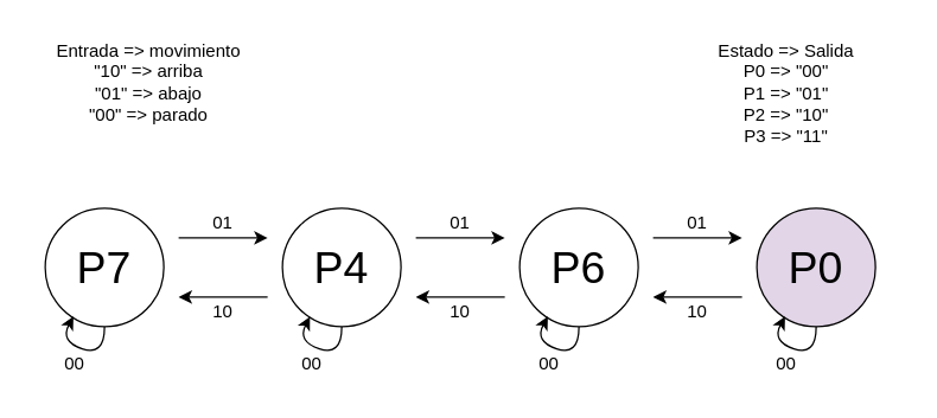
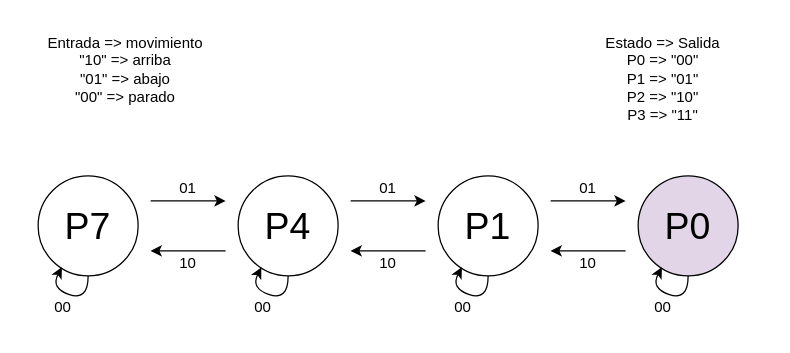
  <mxCell id="0" />
  <mxCell id="1" parent="0" />
  <mxCell id="2" value="&lt;font style=&quot;font-size: 30px;&quot;&gt;P7&lt;/font&gt;" style="ellipse;whiteSpace=wrap;html=1;aspect=fixed;" vertex="1" parent="1"><mxGeometry x="30" y="140" width="80" height="80" as="geometry" /></mxCell>
  <mxCell id="3" value="&lt;font style=&quot;font-size: 30px;&quot;&gt;P4&lt;/font&gt;" style="ellipse;whiteSpace=wrap;html=1;aspect=fixed;" vertex="1" parent="1"><mxGeometry x="190" y="140" width="80" height="80" as="geometry" /></mxCell>
- <mxCell id="4" value="&lt;span style=&quot;font-size: 30px;&quot;&gt;P6&lt;/span&gt;" style="ellipse;whiteSpace=wrap;html=1;aspect=fixed;" vertex="1" parent="1"><mxGeometry x="350" y="140" width="80" height="80" as="geometry" /></mxCell>
+ <mxCell id="4" value="&lt;span style=&quot;font-size: 30px;&quot;&gt;P1&lt;/span&gt;" style="ellipse;whiteSpace=wrap;html=1;aspect=fixed;" vertex="1" parent="1"><mxGeometry x="350" y="140" width="80" height="80" as="geometry" /></mxCell>
  <mxCell id="5" value="&lt;font style=&quot;font-size: 30px;&quot;&gt;P0&lt;/font&gt;" style="ellipse;whiteSpace=wrap;html=1;aspect=fixed;fillColor=#e1d5e7;" vertex="1" parent="1"><mxGeometry x="510" y="140" width="80" height="80" as="geometry" /></mxCell>
  <mxCell id="6" value="" style="endArrow=classic;html=1;rounded=0;" edge="1" parent="1"><mxGeometry width="50" height="50" relative="1" as="geometry"><mxPoint x="120" y="160" as="sourcePoint" /><mxPoint x="180" y="160" as="targetPoint" /></mxGeometry></mxCell>
  <mxCell id="7" value="" style="endArrow=classic;html=1;rounded=0;" edge="1" parent="1"><mxGeometry width="50" height="50" relative="1" as="geometry"><mxPoint x="280" y="160" as="sourcePoint" /><mxPoint x="340" y="160" as="targetPoint" /></mxGeometry></mxCell>
  <mxCell id="8" value="" style="endArrow=classic;html=1;rounded=0;" edge="1" parent="1"><mxGeometry width="50" height="50" relative="1" as="geometry"><mxPoint x="440" y="160" as="sourcePoint" /><mxPoint x="500" y="160" as="targetPoint" /></mxGeometry></mxCell>
  <mxCell id="9" value="" style="endArrow=classic;html=1;rounded=0;" edge="1" parent="1"><mxGeometry width="50" height="50" relative="1" as="geometry"><mxPoint x="180" y="200" as="sourcePoint" /><mxPoint x="120" y="200" as="targetPoint" /></mxGeometry></mxCell>
  <mxCell id="10" value="" style="endArrow=classic;html=1;rounded=0;" edge="1" parent="1"><mxGeometry width="50" height="50" relative="1" as="geometry"><mxPoint x="340" y="200" as="sourcePoint" /><mxPoint x="280" y="200" as="targetPoint" /></mxGeometry></mxCell>
  <mxCell id="11" value="" style="endArrow=classic;html=1;rounded=0;" edge="1" parent="1"><mxGeometry width="50" height="50" relative="1" as="geometry"><mxPoint x="500" y="200" as="sourcePoint" /><mxPoint x="440" y="200" as="targetPoint" /></mxGeometry></mxCell>
  <mxCell id="12" value="Entrada =&amp;gt; movimiento&lt;div&gt;&quot;10&quot; =&amp;gt; arriba&lt;/div&gt;&lt;div&gt;&quot;01&quot; =&amp;gt; abajo&lt;/div&gt;&lt;div&gt;&quot;00&quot; =&amp;gt; parado&lt;/div&gt;" style="text;html=1;align=center;verticalAlign=top;whiteSpace=wrap;rounded=0;" vertex="1" parent="1"><mxGeometry x="20" y="20" width="160" height="80" as="geometry" /></mxCell>
  <mxCell id="13" value="01" style="text;html=1;align=center;verticalAlign=middle;whiteSpace=wrap;rounded=0;" vertex="1" parent="1"><mxGeometry x="120" y="140" width="60" height="20" as="geometry" /></mxCell>
  <mxCell id="14" value="01" style="text;html=1;align=center;verticalAlign=middle;whiteSpace=wrap;rounded=0;" vertex="1" parent="1"><mxGeometry x="280" y="140" width="60" height="20" as="geometry" /></mxCell>
  <mxCell id="15" value="01" style="text;html=1;align=center;verticalAlign=middle;whiteSpace=wrap;rounded=0;" vertex="1" parent="1"><mxGeometry x="440" y="140" width="60" height="20" as="geometry" /></mxCell>
  <mxCell id="16" value="10" style="text;html=1;align=center;verticalAlign=middle;whiteSpace=wrap;rounded=0;" vertex="1" parent="1"><mxGeometry x="120" y="200" width="60" height="20" as="geometry" /></mxCell>
  <mxCell id="17" value="10" style="text;html=1;align=center;verticalAlign=middle;whiteSpace=wrap;rounded=0;" vertex="1" parent="1"><mxGeometry x="280" y="200" width="60" height="20" as="geometry" /></mxCell>
  <mxCell id="18" value="10" style="text;html=1;align=center;verticalAlign=middle;whiteSpace=wrap;rounded=0;" vertex="1" parent="1"><mxGeometry x="440" y="200" width="60" height="20" as="geometry" /></mxCell>
  <mxCell id="19" value="" style="curved=1;endArrow=classic;html=1;rounded=0;exitX=0.5;exitY=1;exitDx=0;exitDy=0;entryX=0.232;entryY=0.915;entryDx=0;entryDy=0;entryPerimeter=0;" edge="1" parent="1" source="3" target="3"><mxGeometry width="50" height="50" relative="1" as="geometry"><mxPoint x="190" y="260" as="sourcePoint" /><mxPoint x="190" y="240" as="targetPoint" /><Array as="points"><mxPoint x="230" y="240" /><mxPoint x="200" y="230" /></Array></mxGeometry></mxCell>
  <mxCell id="20" value="" style="curved=1;endArrow=classic;html=1;rounded=0;exitX=0.5;exitY=1;exitDx=0;exitDy=0;entryX=0.232;entryY=0.915;entryDx=0;entryDy=0;entryPerimeter=0;" edge="1" parent="1"><mxGeometry width="50" height="50" relative="1" as="geometry"><mxPoint x="70" y="220" as="sourcePoint" /><mxPoint x="49" y="213" as="targetPoint" /><Array as="points"><mxPoint x="70" y="240" /><mxPoint x="40" y="230" /></Array></mxGeometry></mxCell>
  <mxCell id="21" value="" style="curved=1;endArrow=classic;html=1;rounded=0;exitX=0.5;exitY=1;exitDx=0;exitDy=0;entryX=0.232;entryY=0.915;entryDx=0;entryDy=0;entryPerimeter=0;" edge="1" parent="1"><mxGeometry width="50" height="50" relative="1" as="geometry"><mxPoint x="390" y="220" as="sourcePoint" /><mxPoint x="369" y="213" as="targetPoint" /><Array as="points"><mxPoint x="390" y="240" /><mxPoint x="360" y="230" /></Array></mxGeometry></mxCell>
  <mxCell id="22" value="" style="curved=1;endArrow=classic;html=1;rounded=0;exitX=0.5;exitY=1;exitDx=0;exitDy=0;entryX=0.232;entryY=0.915;entryDx=0;entryDy=0;entryPerimeter=0;" edge="1" parent="1"><mxGeometry width="50" height="50" relative="1" as="geometry"><mxPoint x="550" y="220" as="sourcePoint" /><mxPoint x="529" y="213" as="targetPoint" /><Array as="points"><mxPoint x="550" y="240" /><mxPoint x="520" y="230" /></Array></mxGeometry></mxCell>
  <mxCell id="23" value="00" style="text;html=1;align=center;verticalAlign=middle;whiteSpace=wrap;rounded=0;" vertex="1" parent="1"><mxGeometry x="20" y="230" width="60" height="30" as="geometry" /></mxCell>
  <mxCell id="24" value="00" style="text;html=1;align=center;verticalAlign=middle;whiteSpace=wrap;rounded=0;" vertex="1" parent="1"><mxGeometry x="180" y="230" width="60" height="30" as="geometry" /></mxCell>
  <mxCell id="25" value="00" style="text;html=1;align=center;verticalAlign=middle;whiteSpace=wrap;rounded=0;" vertex="1" parent="1"><mxGeometry x="340" y="230" width="60" height="30" as="geometry" /></mxCell>
  <mxCell id="26" value="00" style="text;html=1;align=center;verticalAlign=middle;whiteSpace=wrap;rounded=0;" vertex="1" parent="1"><mxGeometry x="500" y="230" width="60" height="30" as="geometry" /></mxCell>
  <mxCell id="27" value="Estado =&amp;gt; Salida&lt;div&gt;P0 =&amp;gt; &quot;00&quot;&lt;/div&gt;&lt;div&gt;P1 =&amp;gt; &quot;01&quot;&lt;/div&gt;&lt;div&gt;P2 =&amp;gt; &quot;10&quot;&lt;/div&gt;&lt;div&gt;P3 =&amp;gt; &quot;11&quot;&lt;/div&gt;" style="text;html=1;align=center;verticalAlign=top;whiteSpace=wrap;rounded=0;" vertex="1" parent="1"><mxGeometry x="450" y="20" width="160" height="80" as="geometry" /></mxCell>
